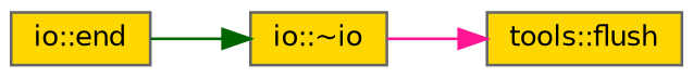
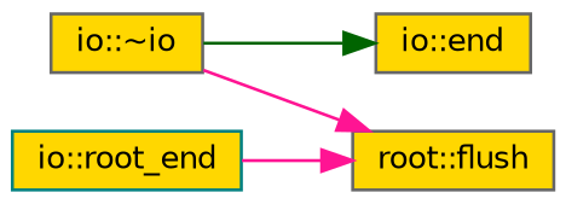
  digraph {
    rankdir=LR
    node [color=gray40 fillcolor=gold fontname=Helvetica fontsize=10 shape=record style=filled]
    edge [color=deeppink fontname=Helvetica fontsize=10 labelfontname=Helvetica labelfontsize=10 style=solid]
    n1 [fontcolor=black height=0.2 label="io::~io" width=0.4]
    n2 [height=0.2 label="io::end" width=0.4]
-   n3 [height=0.2 label="tools::flush" width=0.4]
-   n2 -> n1 [color=darkgreen]
+   n3 [height=0.2 label="root::flush" width=0.4]
+   n4 [color=teal height=0.2 label="io::root_end" width=0.4]
+   n1 -> n2 [color=darkgreen]
    n1 -> n3
+   n4 -> n3
  }
